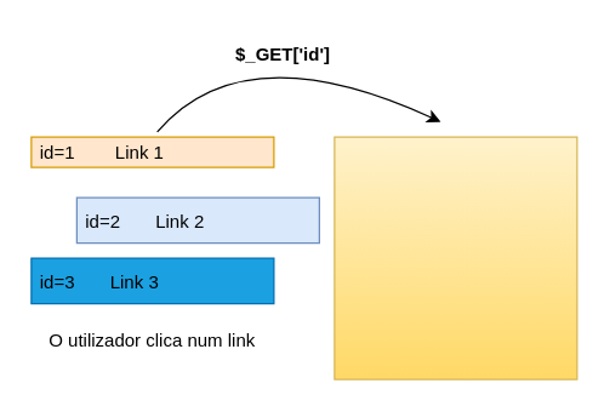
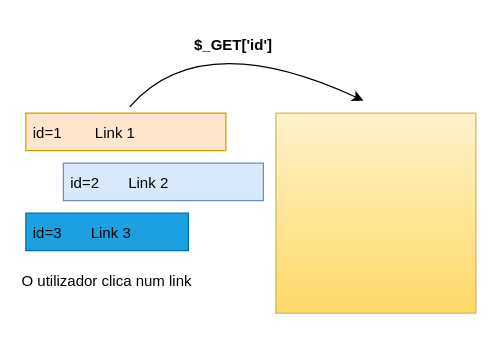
  <mxCell id="0" />
  <mxCell id="1" parent="0" />
  <mxCell id="2" value="" style="rounded=0;whiteSpace=wrap;html=1;fillColor=#fff2cc;gradientColor=#ffd966;strokeColor=#d6b656;" vertex="1" parent="1"><mxGeometry x="220" y="90" width="160" height="160" as="geometry" /></mxCell>
- <mxCell id="3" value="id=1        Link 1" style="text;strokeColor=#d79b00;fillColor=#ffe6cc;align=left;verticalAlign=middle;spacingLeft=4;spacingRight=4;overflow=hidden;points=[[0,0.5],[1,0.5]];portConstraint=eastwest;rotatable=0;" vertex="1" parent="1"><mxGeometry x="20" y="90" width="160" height="20" as="geometry" /></mxCell>
+ <mxCell id="3" value="id=1        Link 1" style="text;strokeColor=#d79b00;fillColor=#ffe6cc;align=left;verticalAlign=middle;spacingLeft=4;spacingRight=4;overflow=hidden;points=[[0,0.5],[1,0.5]];portConstraint=eastwest;rotatable=0;" vertex="1" parent="1"><mxGeometry x="20" y="90" width="160" height="30" as="geometry" /></mxCell>
  <mxCell id="4" value="id=2       Link 2" style="text;strokeColor=#6c8ebf;fillColor=#dae8fc;align=left;verticalAlign=middle;spacingLeft=4;spacingRight=4;overflow=hidden;points=[[0,0.5],[1,0.5]];portConstraint=eastwest;rotatable=0;" vertex="1" parent="1"><mxGeometry x="50" y="130" width="160" height="30" as="geometry" /></mxCell>
- <mxCell id="5" value="id=3       Link 3" style="text;strokeColor=#006EAF;fillColor=#1ba1e2;align=left;verticalAlign=middle;spacingLeft=4;spacingRight=4;overflow=hidden;points=[[0,0.5],[1,0.5]];portConstraint=eastwest;rotatable=0;fontColor=#000000;" vertex="1" parent="1"><mxGeometry x="20" y="170" width="160" height="30" as="geometry" /></mxCell>
+ <mxCell id="5" value="id=3       Link 3" style="text;strokeColor=#006EAF;fillColor=#1ba1e2;align=left;verticalAlign=middle;spacingLeft=4;spacingRight=4;overflow=hidden;points=[[0,0.5],[1,0.5]];portConstraint=eastwest;rotatable=0;fontColor=#000000;" vertex="1" parent="1"><mxGeometry x="20" y="170" width="130" height="30" as="geometry" /></mxCell>
  <mxCell id="6" value="" style="curved=1;endArrow=classic;html=1;rounded=0;exitX=0.519;exitY=-0.167;exitDx=0;exitDy=0;exitPerimeter=0;" edge="1" parent="1" source="3"><mxGeometry width="50" height="50" relative="1" as="geometry"><mxPoint x="130" y="20" as="sourcePoint" /><mxPoint x="290" y="80" as="targetPoint" /><Array as="points"><mxPoint x="160" y="20" /></Array></mxGeometry></mxCell>
  <mxCell id="7" value="$_GET['id']" style="text;strokeColor=none;fillColor=none;align=left;verticalAlign=middle;spacingLeft=4;spacingRight=4;overflow=hidden;points=[[0,0.5],[1,0.5]];portConstraint=eastwest;rotatable=0;fontStyle=1" vertex="1" parent="1"><mxGeometry x="149" y="20" width="80" height="30" as="geometry" /></mxCell>
- <mxCell id="8" value="O utilizador clica num link" style="text;html=1;align=center;verticalAlign=middle;whiteSpace=wrap;rounded=0;fillColor=none;" vertex="1" parent="1"><mxGeometry x="20" y="210" width="160" height="30" as="geometry" /></mxCell>
+ <mxCell id="8" value="O utilizador clica num link" style="text;html=1;align=center;verticalAlign=middle;whiteSpace=wrap;rounded=0;fillColor=none;" vertex="1" parent="1"><mxGeometry x="5" y="210" width="160" height="30" as="geometry" /></mxCell>
